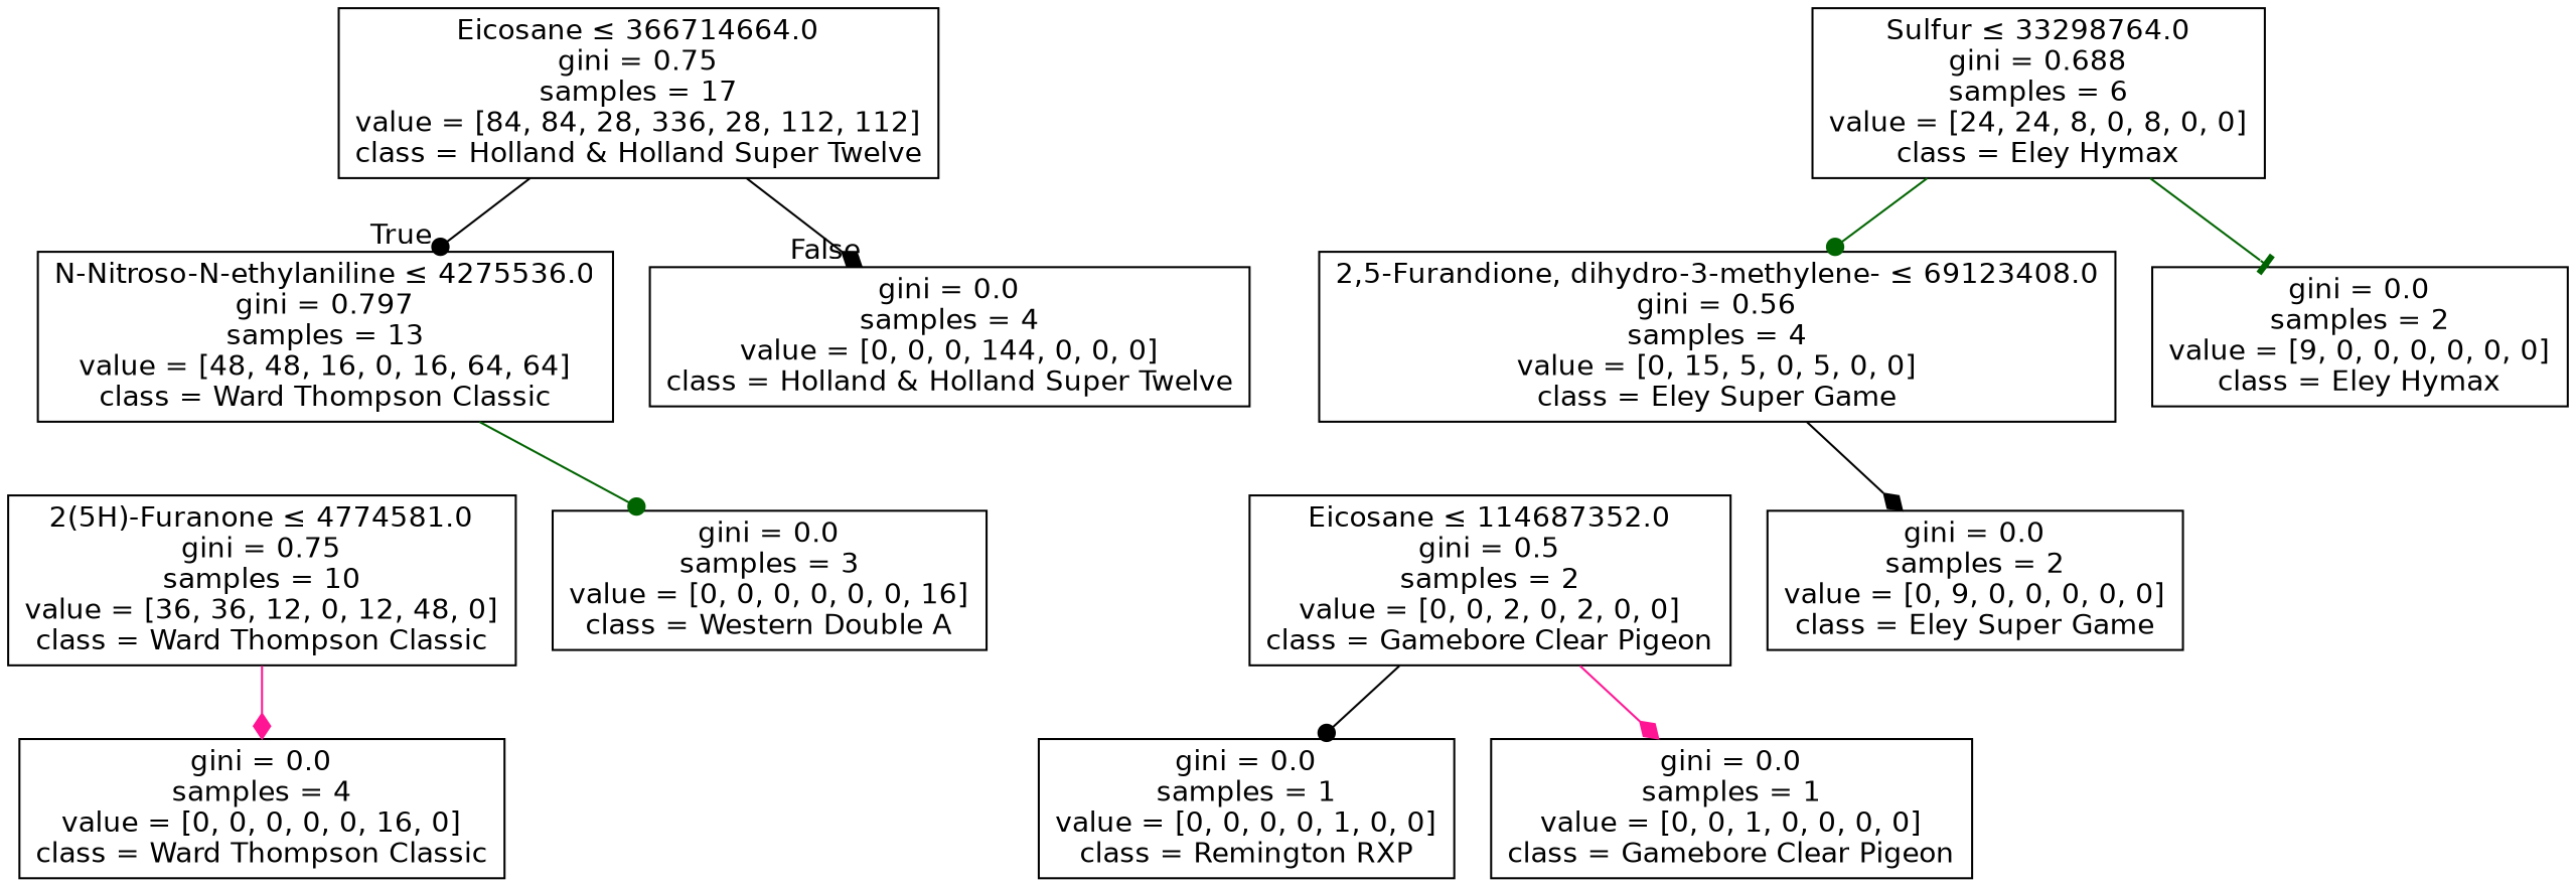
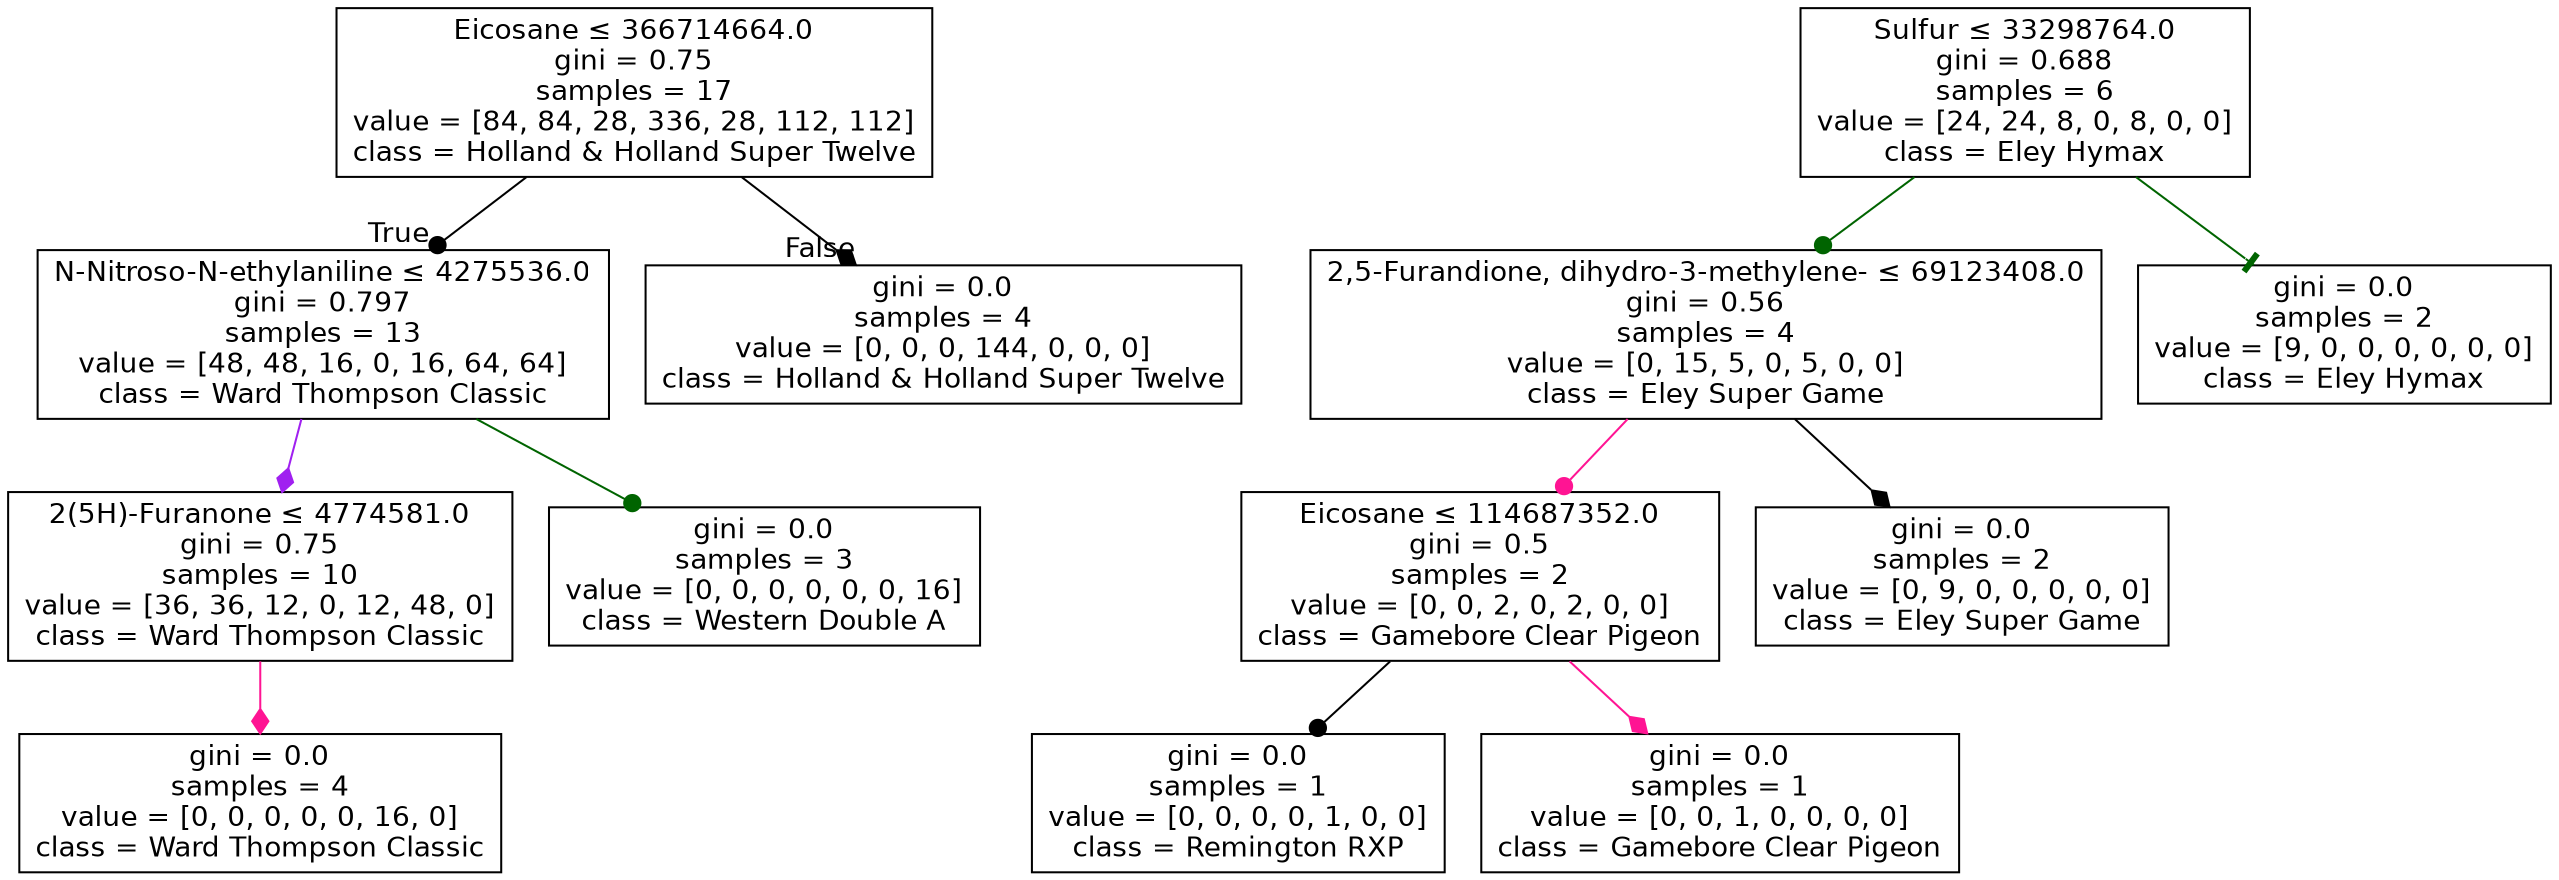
  digraph {
    node [fontname=helvetica shape=box]
    edge [arrowhead=dot color=black fontname=helvetica]
    n1 [label=<Eicosane &le; 366714664.0<br/>gini = 0.75<br/>samples = 17<br/>value = [84, 84, 28, 336, 28, 112, 112]<br/>class = Holland &amp; Holland Super Twelve>]
    n2 [label=<N-Nitroso-N-ethylaniline &le; 4275536.0<br/>gini = 0.797<br/>samples = 13<br/>value = [48, 48, 16, 0, 16, 64, 64]<br/>class = Ward Thompson Classic>]
    n3 [label=<gini = 0.0<br/>samples = 4<br/>value = [0, 0, 0, 144, 0, 0, 0]<br/>class = Holland &amp; Holland Super Twelve>]
    n4 [label=<2(5H)-Furanone &le; 4774581.0<br/>gini = 0.75<br/>samples = 10<br/>value = [36, 36, 12, 0, 12, 48, 0]<br/>class = Ward Thompson Classic>]
    n5 [label=<gini = 0.0<br/>samples = 3<br/>value = [0, 0, 0, 0, 0, 0, 16]<br/>class = Western Double A>]
    n6 [label=<gini = 0.0<br/>samples = 4<br/>value = [0, 0, 0, 0, 0, 16, 0]<br/>class = Ward Thompson Classic>]
    n7 [label=<Sulfur &le; 33298764.0<br/>gini = 0.688<br/>samples = 6<br/>value = [24, 24, 8, 0, 8, 0, 0]<br/>class = Eley Hymax>]
    n8 [label=<2,5-Furandione, dihydro-3-methylene- &le; 69123408.0<br/>gini = 0.56<br/>samples = 4<br/>value = [0, 15, 5, 0, 5, 0, 0]<br/>class = Eley Super Game>]
    n9 [label=<gini = 0.0<br/>samples = 2<br/>value = [9, 0, 0, 0, 0, 0, 0]<br/>class = Eley Hymax>]
    n10 [label=<Eicosane &le; 114687352.0<br/>gini = 0.5<br/>samples = 2<br/>value = [0, 0, 2, 0, 2, 0, 0]<br/>class = Gamebore Clear Pigeon>]
    n11 [label=<gini = 0.0<br/>samples = 2<br/>value = [0, 9, 0, 0, 0, 0, 0]<br/>class = Eley Super Game>]
    n12 [label=<gini = 0.0<br/>samples = 1<br/>value = [0, 0, 0, 0, 1, 0, 0]<br/>class = Remington RXP>]
    n13 [label=<gini = 0.0<br/>samples = 1<br/>value = [0, 0, 1, 0, 0, 0, 0]<br/>class = Gamebore Clear Pigeon>]
    n1 -> n2 [headlabel=True labelangle=45 labeldistance=2.5]
    n1 -> n3 [arrowhead=diamond headlabel=False labelangle=-45 labeldistance=2.5]
+   n2 -> n4 [arrowhead=diamond color=purple]
    n2 -> n5 [color=darkgreen]
    n4 -> n6 [arrowhead=diamond color=deeppink]
    n7 -> n8 [color=darkgreen]
    n7 -> n9 [arrowhead=tee color=darkgreen]
+   n8 -> n10 [color=deeppink]
    n8 -> n11 [arrowhead=diamond]
    n10 -> n12
    n10 -> n13 [arrowhead=diamond color=deeppink]
  }
